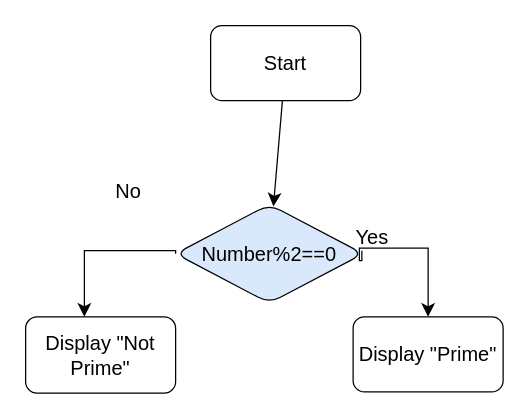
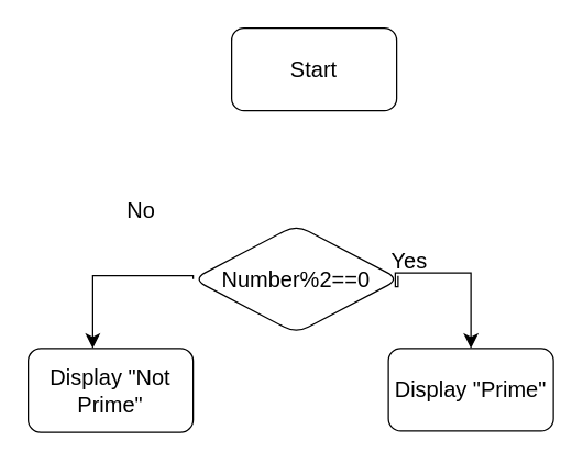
  <mxCell id="0" />
  <mxCell id="1" parent="0" />
- <mxCell id="2" value="" style="edgeStyle=none;curved=1;rounded=0;orthogonalLoop=1;jettySize=auto;html=1;fontSize=12;startSize=8;endSize=8;" edge="1" parent="1" source="3" target="4"><mxGeometry relative="1" as="geometry" /></mxCell>
  <mxCell id="3" value="Start" style="rounded=1;whiteSpace=wrap;html=1;fontSize=16;" vertex="1" parent="1"><mxGeometry x="168" y="20" width="120" height="60" as="geometry" /></mxCell>
- <mxCell id="4" value="Number%2==0" style="rhombus;whiteSpace=wrap;html=1;fontSize=16;rounded=1;fillColor=#dae8fc;" vertex="1" parent="1"><mxGeometry x="140" y="163" width="150" height="79" as="geometry" /></mxCell>
+ <mxCell id="4" value="Number%2==0" style="rhombus;whiteSpace=wrap;html=1;fontSize=16;rounded=1;" vertex="1" parent="1"><mxGeometry x="140" y="163" width="150" height="79" as="geometry" /></mxCell>
  <mxCell id="5" value="" style="edgeStyle=segmentEdgeStyle;endArrow=classic;html=1;curved=0;rounded=0;endSize=8;startSize=8;fontSize=12;" edge="1" parent="1" target="6"><mxGeometry width="50" height="50" relative="1" as="geometry"><mxPoint x="289" y="200" as="sourcePoint" /><mxPoint x="241" y="262" as="targetPoint" /><Array as="points"><mxPoint x="289" y="208" /><mxPoint x="287" y="208" /><mxPoint x="287" y="198" /><mxPoint x="342" y="198" /></Array></mxGeometry></mxCell>
  <mxCell id="6" value="Display &quot;Prime&quot;" style="rounded=1;whiteSpace=wrap;html=1;fontSize=16;" vertex="1" parent="1"><mxGeometry x="282" y="253" width="120" height="60" as="geometry" /></mxCell>
  <mxCell id="7" value="" style="edgeStyle=segmentEdgeStyle;endArrow=classic;html=1;curved=0;rounded=0;endSize=8;startSize=8;fontSize=12;exitX=0;exitY=0.5;exitDx=0;exitDy=0;" edge="1" parent="1" source="4" target="8"><mxGeometry width="50" height="50" relative="1" as="geometry"><mxPoint x="400" y="231" as="sourcePoint" /><mxPoint x="71" y="246" as="targetPoint" /><Array as="points"><mxPoint x="140" y="200" /><mxPoint x="67" y="200" /></Array></mxGeometry></mxCell>
  <mxCell id="8" value="Display &quot;Not Prime&quot;" style="rounded=1;whiteSpace=wrap;html=1;fontSize=16;" vertex="1" parent="1"><mxGeometry x="20" y="253" width="120" height="61" as="geometry" /></mxCell>
  <mxCell id="9" value="Yes" style="text;html=1;align=center;verticalAlign=middle;resizable=0;points=[];autosize=1;strokeColor=none;fillColor=none;fontSize=16;" vertex="1" parent="1"><mxGeometry x="275" y="173" width="44" height="31" as="geometry" /></mxCell>
  <mxCell id="10" value="No" style="text;html=1;align=center;verticalAlign=middle;resizable=0;points=[];autosize=1;strokeColor=none;fillColor=none;fontSize=16;" vertex="1" parent="1"><mxGeometry x="83" y="136" width="38" height="31" as="geometry" /></mxCell>
